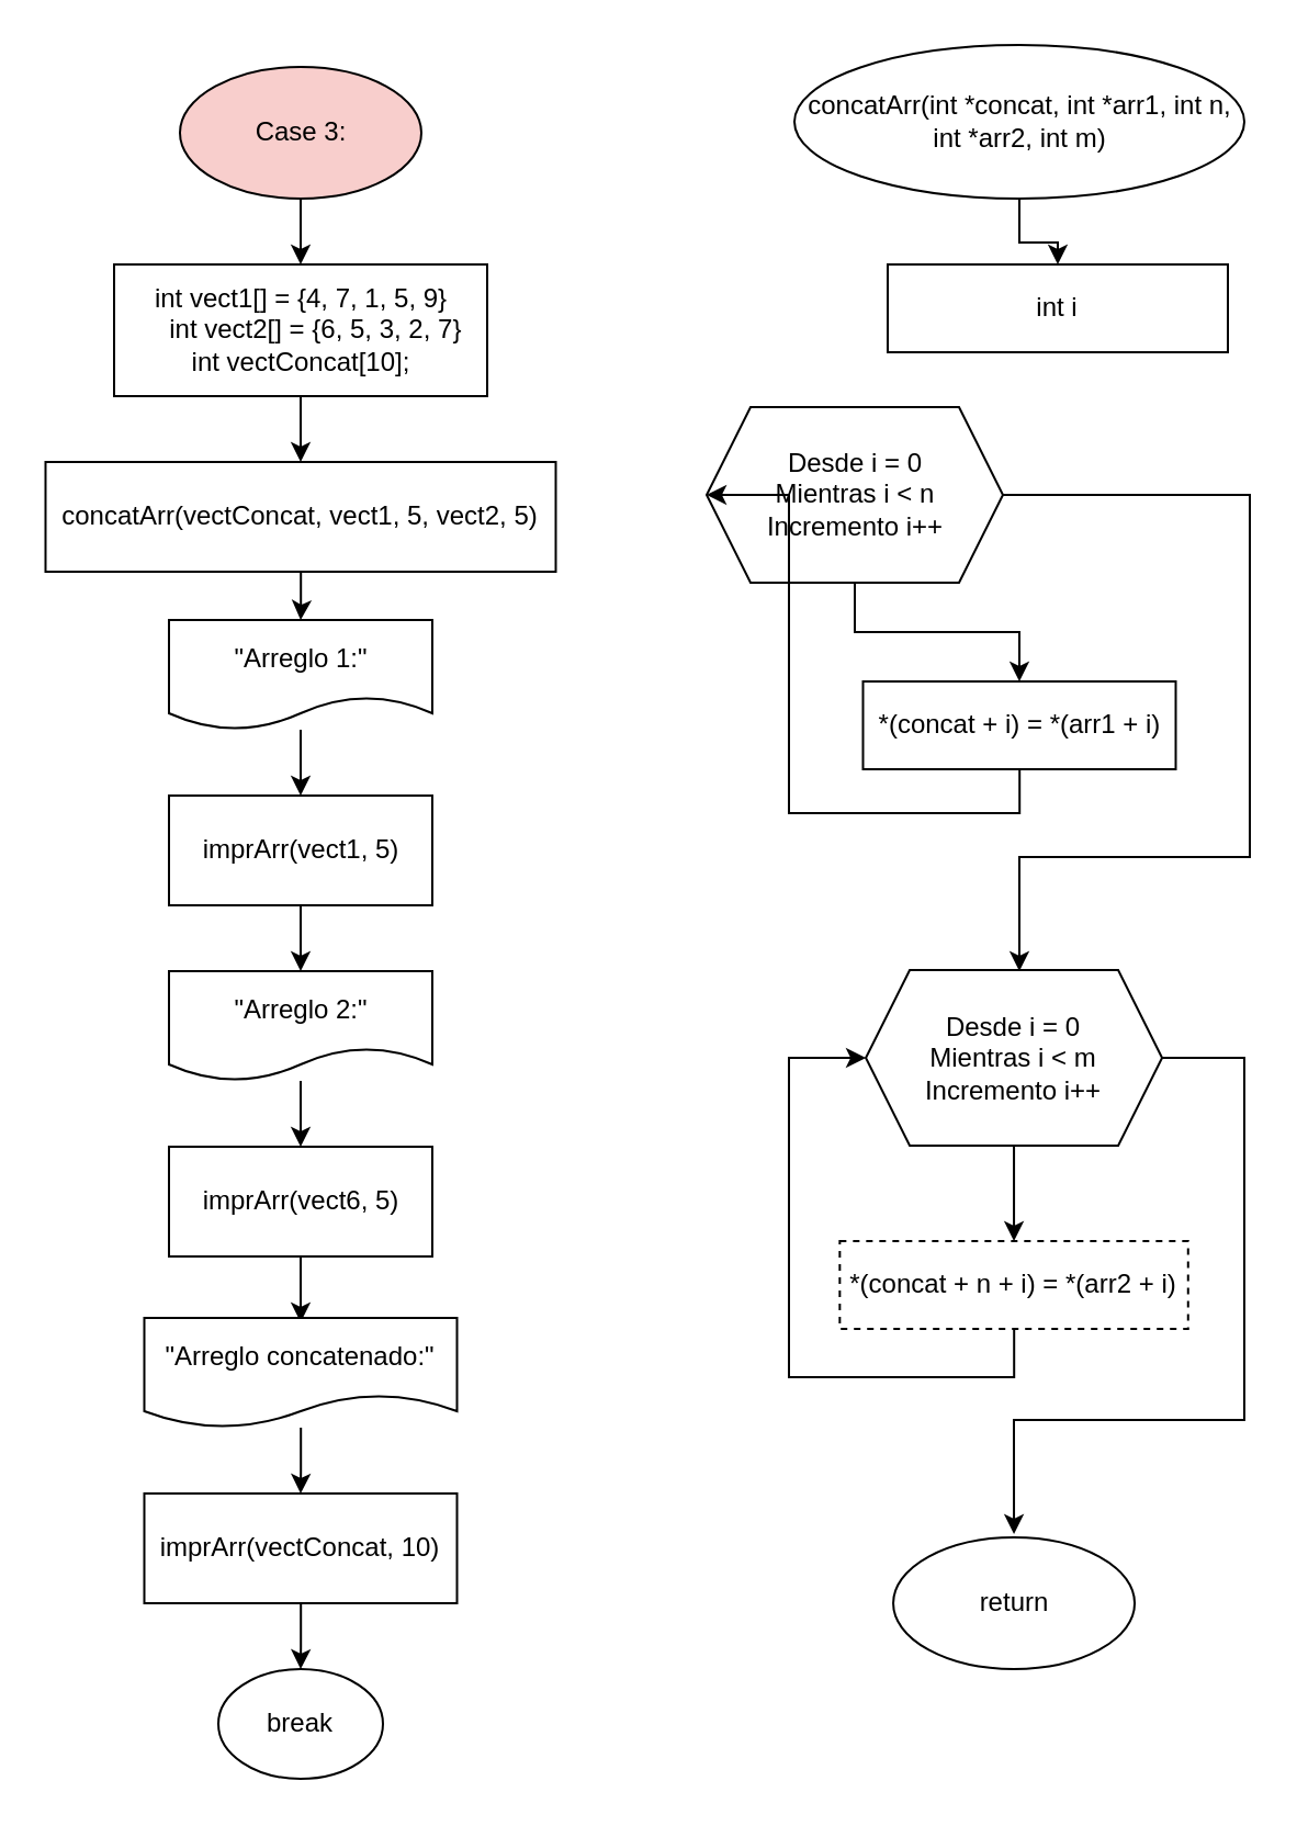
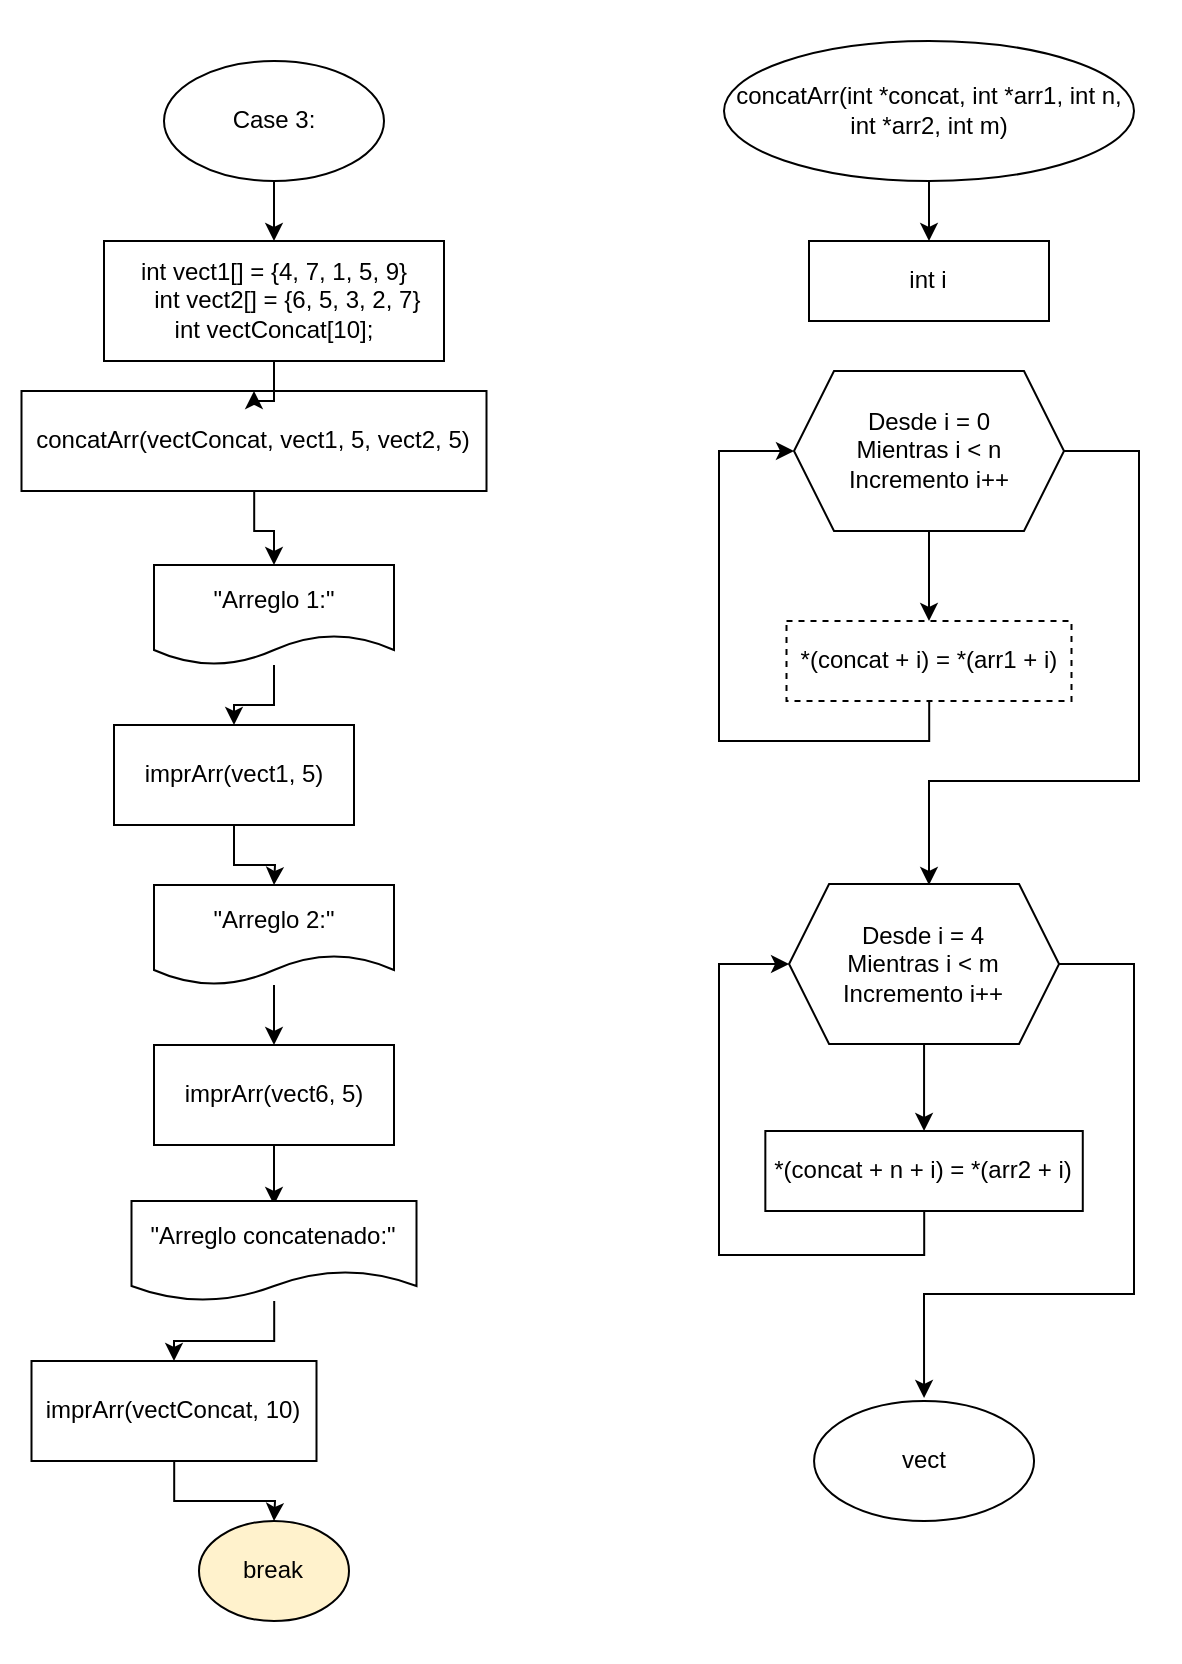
  <mxCell id="0" />
  <mxCell id="1" parent="0" />
  <mxCell id="2" style="edgeStyle=orthogonalEdgeStyle;rounded=0;orthogonalLoop=1;jettySize=auto;html=1;entryX=0.5;entryY=0;entryDx=0;entryDy=0;" edge="1" parent="1" source="3" target="14"><mxGeometry relative="1" as="geometry" /></mxCell>
- <mxCell id="3" value="Case 3:" style="ellipse;whiteSpace=wrap;html=1;fillColor=#f8cecc;" vertex="1" parent="1"><mxGeometry x="81.5" y="30" width="110" height="60" as="geometry" /></mxCell>
+ <mxCell id="3" value="Case 3:" style="ellipse;whiteSpace=wrap;html=1;" vertex="1" parent="1"><mxGeometry x="81.5" y="30" width="110" height="60" as="geometry" /></mxCell>
  <mxCell id="4" style="edgeStyle=orthogonalEdgeStyle;rounded=0;orthogonalLoop=1;jettySize=auto;html=1;entryX=0.5;entryY=0;entryDx=0;entryDy=0;" edge="1" parent="1" source="5" target="15"><mxGeometry relative="1" as="geometry" /></mxCell>
  <mxCell id="5" value="concatArr(int *concat, int *arr1, int n, int *arr2, int m)" style="ellipse;whiteSpace=wrap;html=1;" vertex="1" parent="1"><mxGeometry x="361.5" y="20" width="205" height="70" as="geometry" /></mxCell>
  <mxCell id="6" style="edgeStyle=orthogonalEdgeStyle;rounded=0;orthogonalLoop=1;jettySize=auto;html=1;entryX=0.5;entryY=0;entryDx=0;entryDy=0;" edge="1" parent="1" source="7" target="9"><mxGeometry relative="1" as="geometry" /></mxCell>
- <mxCell id="7" value="concatArr(vectConcat, vect1, 5, vect2, 5)" style="rounded=0;whiteSpace=wrap;html=1;" vertex="1" parent="1"><mxGeometry x="20.25" y="210" width="232.5" height="50" as="geometry" /></mxCell>
+ <mxCell id="7" value="concatArr(vectConcat, vect1, 5, vect2, 5)" style="rounded=0;whiteSpace=wrap;html=1;" vertex="1" parent="1"><mxGeometry x="10.25" y="195" width="232.5" height="50" as="geometry" /></mxCell>
  <mxCell id="8" style="edgeStyle=orthogonalEdgeStyle;rounded=0;orthogonalLoop=1;jettySize=auto;html=1;entryX=0.5;entryY=0;entryDx=0;entryDy=0;" edge="1" parent="1" source="9" target="11"><mxGeometry relative="1" as="geometry" /></mxCell>
  <mxCell id="9" value="&quot;Arreglo 1:&quot;" style="shape=document;whiteSpace=wrap;html=1;boundedLbl=1;" vertex="1" parent="1"><mxGeometry x="76.5" y="282" width="120" height="50" as="geometry" /></mxCell>
  <mxCell id="10" style="edgeStyle=orthogonalEdgeStyle;rounded=0;orthogonalLoop=1;jettySize=auto;html=1;entryX=0.5;entryY=0;entryDx=0;entryDy=0;" edge="1" parent="1" source="11"><mxGeometry relative="1" as="geometry"><mxPoint x="136.5" y="442" as="targetPoint" /></mxGeometry></mxCell>
- <mxCell id="11" value="imprArr(vect1, 5)" style="rounded=0;whiteSpace=wrap;html=1;" vertex="1" parent="1"><mxGeometry x="76.5" y="362" width="120" height="50" as="geometry" /></mxCell>
- <mxCell id="12" value="break" style="ellipse;whiteSpace=wrap;html=1;" vertex="1" parent="1"><mxGeometry x="99" y="760" width="75" height="50" as="geometry" /></mxCell>
+ <mxCell id="11" value="imprArr(vect1, 5)" style="rounded=0;whiteSpace=wrap;html=1;" vertex="1" parent="1"><mxGeometry x="56.5" y="362" width="120" height="50" as="geometry" /></mxCell>
+ <mxCell id="12" value="break" style="ellipse;whiteSpace=wrap;html=1;fillColor=#fff2cc;" vertex="1" parent="1"><mxGeometry x="99" y="760" width="75" height="50" as="geometry" /></mxCell>
  <mxCell id="13" style="edgeStyle=orthogonalEdgeStyle;rounded=0;orthogonalLoop=1;jettySize=auto;html=1;entryX=0.5;entryY=0;entryDx=0;entryDy=0;" edge="1" parent="1" source="14" target="7"><mxGeometry relative="1" as="geometry" /></mxCell>
  <mxCell id="14" value="&lt;div&gt;int vect1[] = {4, 7, 1, 5, 9}&lt;/div&gt;&lt;div&gt;&amp;nbsp; &amp;nbsp; int vect2[] = {6, 5, 3, 2, 7}&lt;/div&gt;&lt;div&gt;int vectConcat[10];&lt;br&gt;&lt;/div&gt;" style="rounded=0;whiteSpace=wrap;html=1;" vertex="1" parent="1"><mxGeometry x="51.5" y="120" width="170" height="60" as="geometry" /></mxCell>
- <mxCell id="15" value="int i" style="rounded=0;whiteSpace=wrap;html=1;" vertex="1" parent="1"><mxGeometry x="404" y="120" width="155" height="40" as="geometry" /></mxCell>
+ <mxCell id="15" value="int i" style="rounded=0;whiteSpace=wrap;html=1;" vertex="1" parent="1"><mxGeometry x="404" y="120" width="120" height="40" as="geometry" /></mxCell>
  <mxCell id="16" style="edgeStyle=orthogonalEdgeStyle;rounded=0;orthogonalLoop=1;jettySize=auto;html=1;entryX=0.5;entryY=0;entryDx=0;entryDy=0;" edge="1" parent="1" source="18" target="20"><mxGeometry relative="1" as="geometry" /></mxCell>
  <mxCell id="17" style="edgeStyle=orthogonalEdgeStyle;rounded=0;orthogonalLoop=1;jettySize=auto;html=1;entryX=0.5;entryY=0;entryDx=0;entryDy=0;" edge="1" parent="1" source="18"><mxGeometry relative="1" as="geometry"><mxPoint x="464" y="442" as="targetPoint" /><Array as="points"><mxPoint x="569" y="225" /><mxPoint x="569" y="390" /><mxPoint x="464" y="390" /></Array></mxGeometry></mxCell>
- <mxCell id="18" value="Desde i = 0&lt;br&gt;Mientras i &amp;lt; n&lt;br&gt;Incremento i++" style="shape=hexagon;perimeter=hexagonPerimeter2;whiteSpace=wrap;html=1;fixedSize=1;" vertex="1" parent="1"><mxGeometry x="321.5" y="185" width="135" height="80" as="geometry" /></mxCell>
+ <mxCell id="18" value="Desde i = 0&lt;br&gt;Mientras i &amp;lt; n&lt;br&gt;Incremento i++" style="shape=hexagon;perimeter=hexagonPerimeter2;whiteSpace=wrap;html=1;fixedSize=1;" vertex="1" parent="1"><mxGeometry x="396.5" y="185" width="135" height="80" as="geometry" /></mxCell>
  <mxCell id="19" style="edgeStyle=orthogonalEdgeStyle;rounded=0;orthogonalLoop=1;jettySize=auto;html=1;entryX=0;entryY=0.5;entryDx=0;entryDy=0;" edge="1" parent="1" source="20" target="18"><mxGeometry relative="1" as="geometry"><Array as="points"><mxPoint x="464" y="370" /><mxPoint x="359" y="370" /><mxPoint x="359" y="225" /></Array></mxGeometry></mxCell>
- <mxCell id="20" value="*(concat + i) = *(arr1 + i)" style="rounded=0;whiteSpace=wrap;html=1;" vertex="1" parent="1"><mxGeometry x="392.75" y="310" width="142.5" height="40" as="geometry" /></mxCell>
+ <mxCell id="20" value="*(concat + i) = *(arr1 + i)" style="rounded=0;whiteSpace=wrap;html=1;dashed=1;" vertex="1" parent="1"><mxGeometry x="392.75" y="310" width="142.5" height="40" as="geometry" /></mxCell>
  <mxCell id="21" style="edgeStyle=orthogonalEdgeStyle;rounded=0;orthogonalLoop=1;jettySize=auto;html=1;entryX=0.5;entryY=0;entryDx=0;entryDy=0;" edge="1" parent="1" source="22" target="24"><mxGeometry relative="1" as="geometry" /></mxCell>
  <mxCell id="22" value="&quot;Arreglo 2:&quot;" style="shape=document;whiteSpace=wrap;html=1;boundedLbl=1;" vertex="1" parent="1"><mxGeometry x="76.5" y="442" width="120" height="50" as="geometry" /></mxCell>
  <mxCell id="23" style="edgeStyle=orthogonalEdgeStyle;rounded=0;orthogonalLoop=1;jettySize=auto;html=1;entryX=0.5;entryY=0;entryDx=0;entryDy=0;" edge="1" parent="1" source="24"><mxGeometry relative="1" as="geometry"><mxPoint x="136.5" y="602" as="targetPoint" /></mxGeometry></mxCell>
  <mxCell id="24" value="imprArr(vect6, 5)" style="rounded=0;whiteSpace=wrap;html=1;" vertex="1" parent="1"><mxGeometry x="76.5" y="522" width="120" height="50" as="geometry" /></mxCell>
  <mxCell id="25" style="edgeStyle=orthogonalEdgeStyle;rounded=0;orthogonalLoop=1;jettySize=auto;html=1;entryX=0.5;entryY=0;entryDx=0;entryDy=0;" edge="1" parent="1" source="26" target="28"><mxGeometry relative="1" as="geometry" /></mxCell>
  <mxCell id="26" value="&quot;Arreglo concatenado:&quot;" style="shape=document;whiteSpace=wrap;html=1;boundedLbl=1;" vertex="1" parent="1"><mxGeometry x="65.25" y="600" width="142.5" height="50" as="geometry" /></mxCell>
  <mxCell id="27" style="edgeStyle=orthogonalEdgeStyle;rounded=0;orthogonalLoop=1;jettySize=auto;html=1;entryX=0.5;entryY=0;entryDx=0;entryDy=0;" edge="1" parent="1" source="28"><mxGeometry relative="1" as="geometry"><mxPoint x="136.5" y="760" as="targetPoint" /></mxGeometry></mxCell>
- <mxCell id="28" value="imprArr(vectConcat, 10)" style="rounded=0;whiteSpace=wrap;html=1;" vertex="1" parent="1"><mxGeometry x="65.25" y="680" width="142.5" height="50" as="geometry" /></mxCell>
- <mxCell id="29" value="return" style="ellipse;whiteSpace=wrap;html=1;" vertex="1" parent="1"><mxGeometry x="406.53" y="700" width="110" height="60" as="geometry" /></mxCell>
+ <mxCell id="28" value="imprArr(vectConcat, 10)" style="rounded=0;whiteSpace=wrap;html=1;" vertex="1" parent="1"><mxGeometry x="15.25" y="680" width="142.5" height="50" as="geometry" /></mxCell>
+ <mxCell id="29" value="vect" style="ellipse;whiteSpace=wrap;html=1;" vertex="1" parent="1"><mxGeometry x="406.53" y="700" width="110" height="60" as="geometry" /></mxCell>
  <mxCell id="30" style="edgeStyle=orthogonalEdgeStyle;rounded=0;orthogonalLoop=1;jettySize=auto;html=1;entryX=0.5;entryY=0;entryDx=0;entryDy=0;" edge="1" parent="1" source="32" target="34"><mxGeometry relative="1" as="geometry" /></mxCell>
  <mxCell id="31" style="edgeStyle=orthogonalEdgeStyle;rounded=0;orthogonalLoop=1;jettySize=auto;html=1;entryX=0.5;entryY=0;entryDx=0;entryDy=0;" edge="1" parent="1" source="32"><mxGeometry relative="1" as="geometry"><mxPoint x="461.53" y="698.5" as="targetPoint" /><Array as="points"><mxPoint x="566.53" y="481.5" /><mxPoint x="566.53" y="646.5" /><mxPoint x="461.53" y="646.5" /></Array></mxGeometry></mxCell>
- <mxCell id="32" value="Desde i = 0&lt;br&gt;Mientras i &amp;lt; m&lt;br&gt;Incremento i++" style="shape=hexagon;perimeter=hexagonPerimeter2;whiteSpace=wrap;html=1;fixedSize=1;" vertex="1" parent="1"><mxGeometry x="394.03" y="441.5" width="135" height="80" as="geometry" /></mxCell>
+ <mxCell id="32" value="Desde i = 4&lt;br&gt;Mientras i &amp;lt; m&lt;br&gt;Incremento i++" style="shape=hexagon;perimeter=hexagonPerimeter2;whiteSpace=wrap;html=1;fixedSize=1;" vertex="1" parent="1"><mxGeometry x="394.03" y="441.5" width="135" height="80" as="geometry" /></mxCell>
  <mxCell id="33" style="edgeStyle=orthogonalEdgeStyle;rounded=0;orthogonalLoop=1;jettySize=auto;html=1;entryX=0;entryY=0.5;entryDx=0;entryDy=0;" edge="1" parent="1" source="34" target="32"><mxGeometry relative="1" as="geometry"><Array as="points"><mxPoint x="462" y="627" /><mxPoint x="359" y="627" /><mxPoint x="359" y="481" /></Array></mxGeometry></mxCell>
- <mxCell id="34" value="*(concat + n + i) = *(arr2 + i)" style="rounded=0;whiteSpace=wrap;html=1;dashed=1;" vertex="1" parent="1"><mxGeometry x="382.17" y="565" width="158.72" height="40" as="geometry" /></mxCell>
+ <mxCell id="34" value="*(concat + n + i) = *(arr2 + i)" style="rounded=0;whiteSpace=wrap;html=1;" vertex="1" parent="1"><mxGeometry x="382.17" y="565" width="158.72" height="40" as="geometry" /></mxCell>
